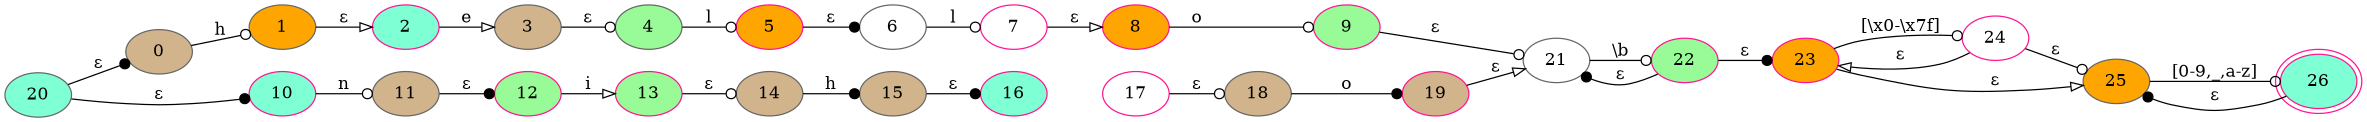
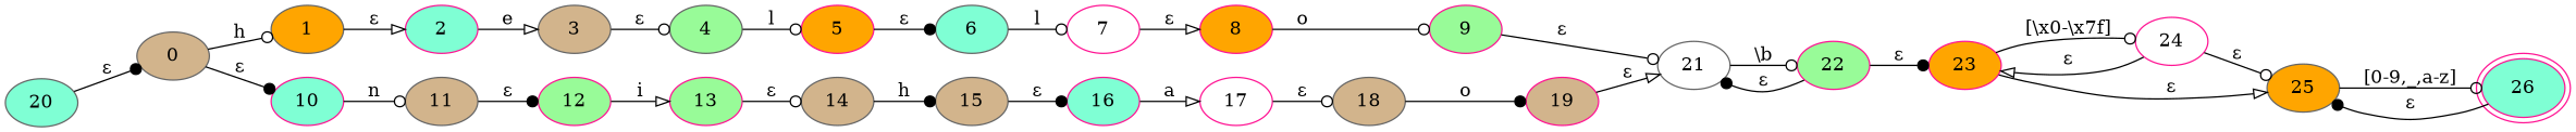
  digraph {
    rankdir=LR
    node [color=deeppink fillcolor=tan peripheries=1 shape=ellipse style=filled]
    edge [arrowhead=odot]
-   n1 [color=gray40 fillcolor=white label=6]
+   n1 [color=gray40 fillcolor=aquamarine label=6]
    n2 [fillcolor=white label=7]
    n3 [fillcolor=orange label=8]
    n4 [fillcolor=palegreen label=9]
    n5 [color=gray40 label=0]
    n6 [color=gray40 fillcolor=orange label=1]
    n7 [fillcolor=aquamarine label=2]
    n8 [color=gray40 label=3]
    n9 [fillcolor=orange label=5]
    n10 [color=gray40 fillcolor=palegreen label=4]
    n11 [color=gray40 label=11]
    n12 [fillcolor=palegreen label=12]
    n13 [fillcolor=palegreen label=13]
    n14 [color=gray40 label=14]
    n15 [color=gray40 label=15]
    n16 [fillcolor=aquamarine label=16]
    n17 [fillcolor=white label=17]
    n18 [fillcolor=aquamarine label=10]
    n19 [color=gray40 label=18]
    n20 [label=19]
    n21 [color=gray40 fillcolor=white label=21]
    n22 [fillcolor=palegreen label=22]
    n23 [fillcolor=orange label=23]
    n24 [fillcolor=white label=24]
    n25 [color=gray40 fillcolor=orange label=25]
    n26 [fillcolor=aquamarine label=26 peripheries=2]
    n27 [color=gray40 fillcolor=aquamarine label=20 shape=""]
    n1 -> n2 [label=l]
    n2 -> n3 [arrowhead=onormal label="ε"]
    n3 -> n4 [label=o]
    n4 -> n21 [label="ε"]
    n5 -> n6 [label=h]
    n6 -> n7 [arrowhead=onormal label="ε"]
    n7 -> n8 [arrowhead=onormal label=e]
    n8 -> n10 [label="ε"]
    n9 -> n1 [arrowhead=dot label="ε"]
    n10 -> n9 [label=l]
    n11 -> n12 [arrowhead=dot label="ε"]
    n12 -> n13 [arrowhead=onormal label=i]
    n13 -> n14 [label="ε"]
    n14 -> n15 [arrowhead=dot label=h]
    n15 -> n16 [arrowhead=dot label="ε"]
+   n16 -> n17 [arrowhead=onormal label=a]
    n17 -> n19 [label="ε"]
    n18 -> n11 [label=n]
    n19 -> n20 [arrowhead=dot label=o]
    n20 -> n21 [arrowhead=onormal label="ε"]
    n21 -> n22 [label="\\b"]
    n22 -> n21 [arrowhead=dot label="ε"]
    n22 -> n23 [arrowhead=dot label="ε"]
    n23 -> n24 [label="[\\x0-\\x7f]"]
    n23 -> n25 [arrowhead=onormal label="ε"]
    n24 -> n23 [arrowhead=onormal label="ε"]
    n24 -> n25 [label="ε"]
    n25 -> n26 [label="[0-9,_,a-z]"]
    n26 -> n25 [arrowhead=dot label="ε"]
    n27 -> n5 [arrowhead=dot label="ε"]
-   n27 -> n18 [arrowhead=dot label="ε"]
+   n5 -> n18 [arrowhead=dot label="ε"]
  }
